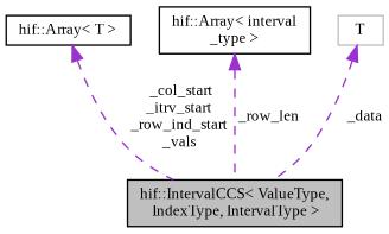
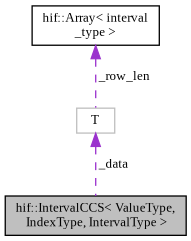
  digraph {
    fontname="Liberation Serif"
    node [color=black fillcolor=white fontname="Liberation Serif" fontsize=10 shape=record style=filled]
    edge [color=darkorchid3 dir=back fontname="Liberation Serif" fontsize=10 labelfontname=Helvetica labelfontsize=10 style=dashed]
    n1 [fillcolor=grey75 fontcolor=black height=0.2 label="hif::IntervalCCS\< ValueType,\l IndexType, IntervalType \>" width=0.4]
-   n2 [height=0.2 label="hif::Array\< T \>" width=0.4]
    n3 [height=0.2 label="hif::Array\< interval\l_type \>" width=0.4]
    n4 [color=grey75 height=0.2 label=T width=0.4]
-   n2 -> n1 [label=" _col_start\n_itrv_start\n_row_ind_start\n_vals"]
-   n3 -> n1 [label=" _row_len"]
+   n3 -> n4 [label=" _row_len"]
    n4 -> n1 [label=" _data"]
  }
